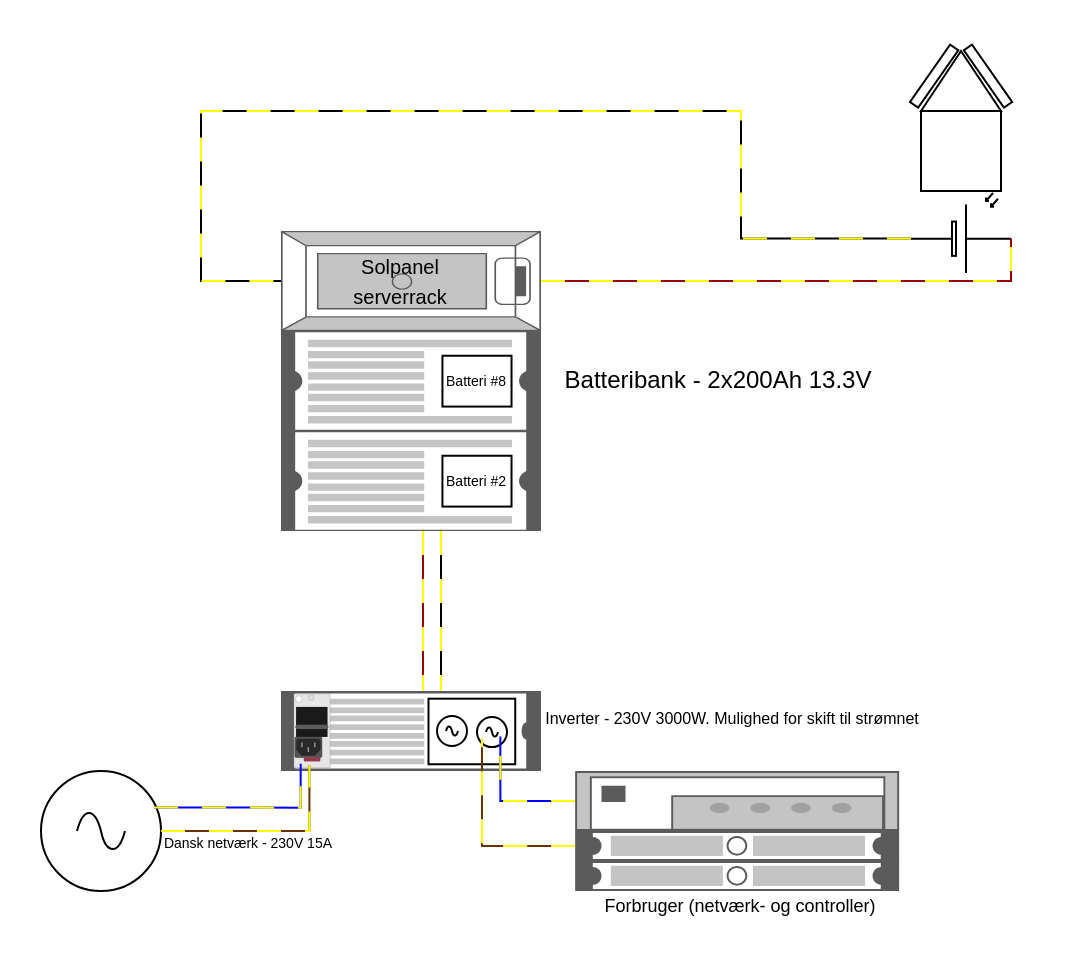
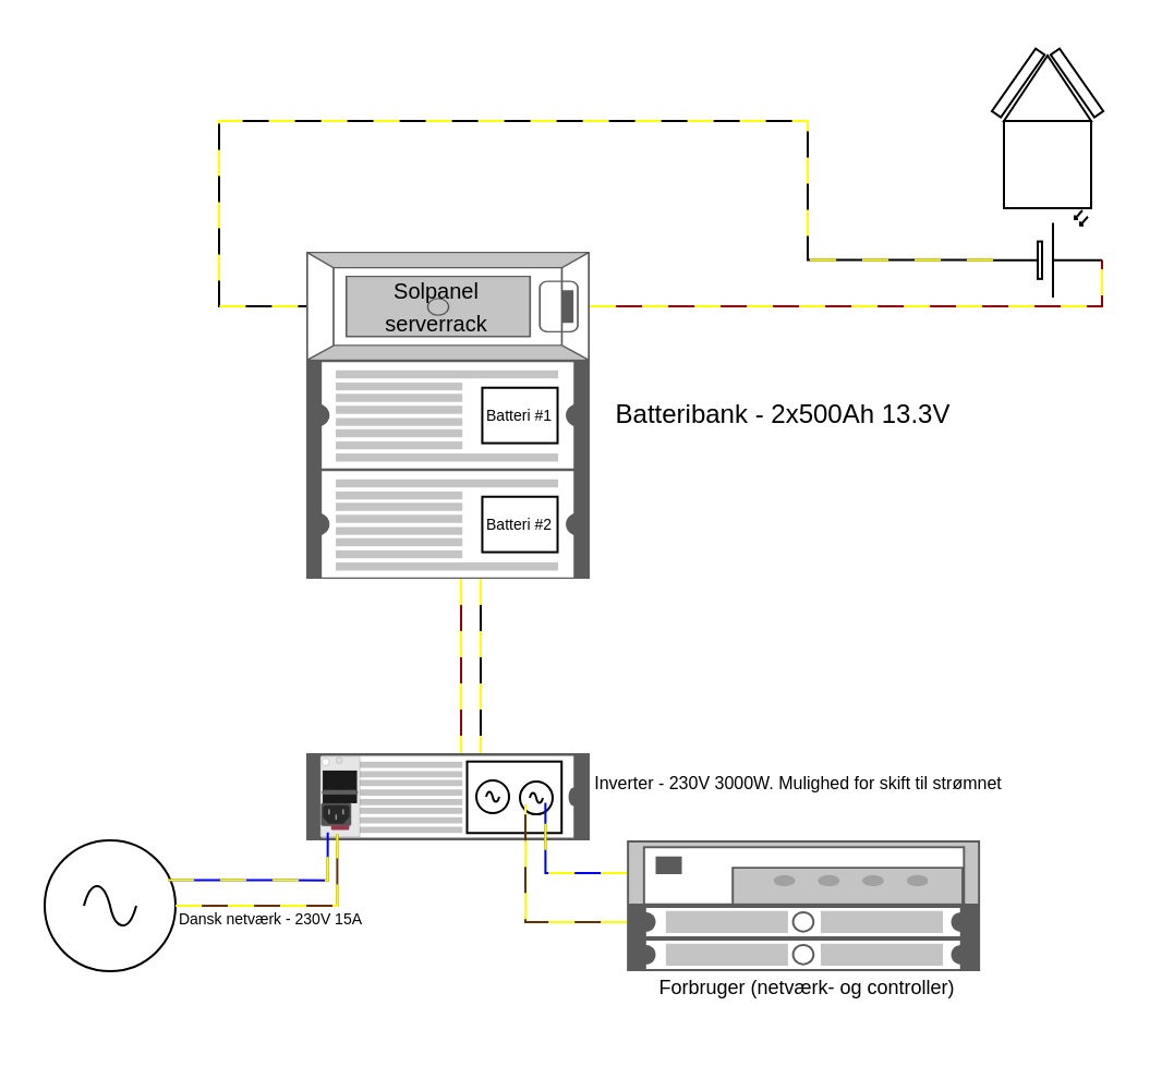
  <mxCell id="0" />
  <mxCell id="1" parent="0" />
  <mxCell id="2" value="" style="whiteSpace=wrap;html=1;aspect=fixed;" vertex="1" parent="1"><mxGeometry x="460" y="55" width="40" height="40" as="geometry" /></mxCell>
  <mxCell id="3" value="" style="triangle;whiteSpace=wrap;html=1;rotation=-90;" vertex="1" parent="1"><mxGeometry x="465" y="20" width="30" height="40" as="geometry" /></mxCell>
  <mxCell id="4" value="" style="rounded=0;whiteSpace=wrap;html=1;rotation=-55;" vertex="1" parent="1"><mxGeometry x="449.07" y="35.05" width="35" height="5" as="geometry" /></mxCell>
  <mxCell id="5" value="" style="rounded=0;whiteSpace=wrap;html=1;rotation=-125;" vertex="1" parent="1"><mxGeometry x="476" y="35.05" width="35" height="5" as="geometry" /></mxCell>
  <mxCell id="6" value="" style="verticalLabelPosition=bottom;shadow=0;dashed=0;align=center;html=1;verticalAlign=top;shape=mxgraph.electrical.opto_electronics.solar_cell;pointerEvents=1;" vertex="1" parent="1"><mxGeometry x="455" y="96" width="50" height="40" as="geometry" /></mxCell>
  <mxCell id="7" value="" style="shape=mxgraph.rack.apc.apc_smart_ups_5000_va_5u;html=1;labelPosition=right;align=left;spacingLeft=15;dashed=0;shadow=0;fillColor=#ffffff;" vertex="1" parent="1"><mxGeometry x="140" y="215" width="130" height="50" as="geometry" /></mxCell>
  <mxCell id="8" value="" style="shape=mxgraph.rack.apc.apc_smart_ups_5000_va_5u;html=1;labelPosition=right;align=left;spacingLeft=15;dashed=0;shadow=0;fillColor=#ffffff;" vertex="1" parent="1"><mxGeometry x="140" y="165" width="130" height="50" as="geometry" /></mxCell>
  <mxCell id="9" value="" style="strokeColor=#666666;html=1;verticalLabelPosition=bottom;labelBackgroundColor=#ffffff;verticalAlign=top;outlineConnect=0;shadow=0;dashed=0;shape=mxgraph.rack.general.server_3;rotation=90;" vertex="1" parent="1"><mxGeometry x="180" y="75" width="50" height="130" as="geometry" /></mxCell>
  <mxCell id="10" value="" style="shape=wire;edgeStyle=orthogonalEdgeStyle;orthogonalLoop=1;jettySize=auto;html=1;sourcePerimeterSpacing=0;targetPerimeterSpacing=0;endArrow=none;curved=0;rounded=0;strokeColor=#000000;dashed=1;fillColor=#ffff00;dashPattern=12 12;fixDash=1;startSize=6;endSize=6;exitX=0;exitY=0.57;exitDx=0;exitDy=0;exitPerimeter=0;" edge="1" parent="1" source="6" target="9"><mxGeometry width="100" relative="1" as="geometry"><mxPoint x="370" y="125" as="sourcePoint" /><mxPoint x="110" y="135" as="targetPoint" /><Array as="points"><mxPoint x="370" y="119" /><mxPoint x="370" y="55" /><mxPoint x="100" y="55" /><mxPoint x="100" y="140" /></Array></mxGeometry></mxCell>
  <mxCell id="11" value="" style="shape=wire;edgeStyle=orthogonalEdgeStyle;orthogonalLoop=1;jettySize=auto;html=1;sourcePerimeterSpacing=0;targetPerimeterSpacing=0;endArrow=none;curved=0;rounded=0;strokeColor=#990000;dashed=1;fillColor=#ffff00;dashPattern=12 12;fixDash=1;startSize=6;endSize=6;entryX=1;entryY=0.57;entryDx=0;entryDy=0;entryPerimeter=0;" edge="1" parent="1" source="9" target="6"><mxGeometry width="100" relative="1" as="geometry"><mxPoint x="340" y="165" as="sourcePoint" /><mxPoint x="570" y="140" as="targetPoint" /><Array as="points"><mxPoint x="505" y="140" /></Array></mxGeometry></mxCell>
  <mxCell id="12" value="&lt;font style=&quot;font-size: 10px;&quot;&gt;Solpanel serverrack&lt;/font&gt;" style="text;html=1;strokeColor=none;fillColor=none;align=center;verticalAlign=middle;whiteSpace=wrap;rounded=0;" vertex="1" parent="1"><mxGeometry x="155" y="125" width="90" height="30" as="geometry" /></mxCell>
- <mxCell id="13" value="&lt;font style=&quot;font-size: 7px;&quot; color=&quot;#000000&quot;&gt;Batteri #8&lt;/font&gt;" style="text;html=1;strokeColor=none;fillColor=none;align=center;verticalAlign=middle;whiteSpace=wrap;rounded=0;" vertex="1" parent="1"><mxGeometry x="208" y="174" width="60" height="30" as="geometry" /></mxCell>
+ <mxCell id="13" value="&lt;font style=&quot;font-size: 7px;&quot; color=&quot;#000000&quot;&gt;Batteri #1&lt;/font&gt;" style="text;html=1;strokeColor=none;fillColor=none;align=center;verticalAlign=middle;whiteSpace=wrap;rounded=0;" vertex="1" parent="1"><mxGeometry x="208" y="174" width="60" height="30" as="geometry" /></mxCell>
  <mxCell id="14" value="&lt;font style=&quot;font-size: 7px;&quot; color=&quot;#000000&quot;&gt;Batteri #2&lt;/font&gt;" style="text;html=1;strokeColor=none;fillColor=none;align=center;verticalAlign=middle;whiteSpace=wrap;rounded=0;" vertex="1" parent="1"><mxGeometry x="208" y="224" width="60" height="30" as="geometry" /></mxCell>
- <mxCell id="15" value="Batteribank - 2x200Ah 13.3V" style="text;html=1;strokeColor=none;fillColor=none;align=center;verticalAlign=middle;whiteSpace=wrap;rounded=0;" vertex="1" parent="1"><mxGeometry x="269" y="175" width="180" height="30" as="geometry" /></mxCell>
+ <mxCell id="15" value="Batteribank - 2x500Ah 13.3V" style="text;html=1;strokeColor=none;fillColor=none;align=center;verticalAlign=middle;whiteSpace=wrap;rounded=0;" vertex="1" parent="1"><mxGeometry x="269" y="175" width="180" height="30" as="geometry" /></mxCell>
  <mxCell id="16" value="" style="shape=wire;edgeStyle=orthogonalEdgeStyle;orthogonalLoop=1;jettySize=auto;html=1;sourcePerimeterSpacing=0;targetPerimeterSpacing=0;endArrow=none;curved=0;rounded=0;strokeColor=#990000;dashed=1;fillColor=#ffff00;dashPattern=12 12;fixDash=1;startSize=6;endSize=6;exitX=0;exitY=1;exitDx=0;exitDy=0;exitPerimeter=0;" edge="1" parent="1"><mxGeometry width="100" relative="1" as="geometry"><mxPoint x="211" y="265" as="sourcePoint" /><mxPoint x="211" y="345" as="targetPoint" /></mxGeometry></mxCell>
  <mxCell id="17" value="" style="shape=wire;edgeStyle=orthogonalEdgeStyle;orthogonalLoop=1;jettySize=auto;html=1;sourcePerimeterSpacing=0;targetPerimeterSpacing=0;endArrow=none;curved=0;rounded=0;strokeColor=#000000;dashed=1;fillColor=#ffff00;dashPattern=12 12;fixDash=1;startSize=6;endSize=6;exitX=0;exitY=1;exitDx=0;exitDy=0;exitPerimeter=0;" edge="1" parent="1"><mxGeometry width="100" relative="1" as="geometry"><mxPoint x="220" y="265" as="sourcePoint" /><mxPoint x="220" y="345" as="targetPoint" /></mxGeometry></mxCell>
  <mxCell id="18" value="" style="shape=mxgraph.rack.apc.apc_smart_ups_1000-3000_va_2u;html=1;labelPosition=right;align=left;spacingLeft=15;dashed=0;shadow=0;fillColor=#ffffff;" vertex="1" parent="1"><mxGeometry x="140" y="345" width="130" height="40" as="geometry" /></mxCell>
  <mxCell id="19" value="" style="html=1;verticalLabelPosition=bottom;verticalAlign=top;outlineConnect=0;shadow=0;dashed=0;shape=mxgraph.rack.hpe_aruba.switches.r0x35a_aruba_6400_1800w_ps_w_c16;rotation=90;aspect=fixed;" vertex="1" parent="1"><mxGeometry x="137" y="355.94" width="37" height="18.04" as="geometry" /></mxCell>
  <mxCell id="20" value="" style="pointerEvents=1;verticalLabelPosition=bottom;shadow=0;dashed=0;align=center;html=1;verticalAlign=top;shape=mxgraph.electrical.signal_sources.source;aspect=fixed;points=[[0.5,0,0],[1,0.5,0],[0.5,1,0],[0,0.5,0]];elSignalType=ac;" vertex="1" parent="1"><mxGeometry x="218" y="357.5" width="15" height="15" as="geometry" /></mxCell>
  <mxCell id="21" value="" style="pointerEvents=1;verticalLabelPosition=bottom;shadow=0;dashed=0;align=center;html=1;verticalAlign=top;shape=mxgraph.electrical.signal_sources.source;aspect=fixed;points=[[0.5,0,0],[1,0.5,0],[0.5,1,0],[0,0.5,0]];elSignalType=ac;" vertex="1" parent="1"><mxGeometry x="238" y="358.04" width="15" height="15" as="geometry" /></mxCell>
  <mxCell id="22" value="" style="pointerEvents=1;verticalLabelPosition=bottom;shadow=0;dashed=0;align=center;html=1;verticalAlign=top;shape=mxgraph.electrical.signal_sources.source;aspect=fixed;points=[[0.5,0,0],[1,0.5,0],[0.5,1,0],[0,0.5,0]];elSignalType=ac;" vertex="1" parent="1"><mxGeometry x="20" y="385" width="60" height="60" as="geometry" /></mxCell>
  <mxCell id="23" value="" style="shape=wire;edgeStyle=orthogonalEdgeStyle;orthogonalLoop=1;jettySize=auto;html=1;sourcePerimeterSpacing=0;targetPerimeterSpacing=0;endArrow=none;curved=0;rounded=0;strokeColor=#0000FF;dashed=1;fillColor=#ffff00;dashPattern=12 12;fixDash=1;startSize=6;endSize=6;entryX=0.944;entryY=0.814;entryDx=0;entryDy=0;entryPerimeter=0;exitX=0.942;exitY=0.304;exitDx=0;exitDy=0;exitPerimeter=0;" edge="1" parent="1" source="22" target="19"><mxGeometry width="100" relative="1" as="geometry"><mxPoint x="110" y="425" as="sourcePoint" /><mxPoint x="210" y="425" as="targetPoint" /></mxGeometry></mxCell>
  <mxCell id="24" value="" style="shape=wire;edgeStyle=orthogonalEdgeStyle;orthogonalLoop=1;jettySize=auto;html=1;sourcePerimeterSpacing=0;targetPerimeterSpacing=0;endArrow=none;curved=0;rounded=0;strokeColor=#663300;dashed=1;fillColor=#ffff00;dashPattern=12 12;fixDash=1;startSize=6;endSize=6;entryX=0.963;entryY=0.572;entryDx=0;entryDy=0;entryPerimeter=0;exitX=1;exitY=0.5;exitDx=0;exitDy=0;exitPerimeter=0;" edge="1" parent="1" source="22" target="19"><mxGeometry width="100" relative="1" as="geometry"><mxPoint x="110" y="435" as="sourcePoint" /><mxPoint x="210" y="435" as="targetPoint" /></mxGeometry></mxCell>
  <mxCell id="25" value="&lt;font style=&quot;font-size: 7px;&quot;&gt;Dansk netværk - 230V 15A&lt;/font&gt;" style="text;html=1;strokeColor=none;fillColor=none;align=center;verticalAlign=middle;whiteSpace=wrap;rounded=0;" vertex="1" parent="1"><mxGeometry x="74" y="405" width="100" height="30" as="geometry" /></mxCell>
  <mxCell id="26" value="&lt;font style=&quot;font-size: 8px;&quot;&gt;Inverter - 230V 3000W. Mulighed for skift til strømnet&lt;/font&gt;" style="text;html=1;strokeColor=none;fillColor=none;align=center;verticalAlign=middle;whiteSpace=wrap;rounded=0;" vertex="1" parent="1"><mxGeometry x="267.07" y="342.5" width="197.93" height="30" as="geometry" /></mxCell>
  <mxCell id="27" value="" style="group" vertex="1" connectable="0" parent="1"><mxGeometry x="287.07" y="385" width="162" height="60" as="geometry" /></mxCell>
  <mxCell id="28" value="" style="strokeColor=#666666;html=1;labelPosition=right;align=left;spacingLeft=15;shadow=0;dashed=0;outlineConnect=0;shape=mxgraph.rack.general.hub;aspect=fixed;" vertex="1" parent="27"><mxGeometry width="162" height="30" as="geometry" /></mxCell>
  <mxCell id="29" value="" style="strokeColor=#666666;html=1;labelPosition=right;align=left;spacingLeft=15;shadow=0;dashed=0;outlineConnect=0;shape=mxgraph.rack.general.1u_rack_server;aspect=fixed;" vertex="1" parent="27"><mxGeometry y="30" width="162" height="15" as="geometry" /></mxCell>
  <mxCell id="30" value="" style="strokeColor=#666666;html=1;labelPosition=right;align=left;spacingLeft=15;shadow=0;dashed=0;outlineConnect=0;shape=mxgraph.rack.general.1u_rack_server;aspect=fixed;" vertex="1" parent="27"><mxGeometry y="45" width="162" height="15" as="geometry" /></mxCell>
  <mxCell id="31" value="" style="shape=wire;edgeStyle=orthogonalEdgeStyle;orthogonalLoop=1;jettySize=auto;html=1;sourcePerimeterSpacing=0;targetPerimeterSpacing=0;endArrow=none;curved=0;rounded=0;strokeColor=#0000FF;dashed=1;fillColor=#ffff00;dashPattern=12 12;fixDash=1;startSize=6;endSize=6;entryX=0.778;entryY=0.645;entryDx=0;entryDy=0;entryPerimeter=0;" edge="1" parent="1" source="28" target="21"><mxGeometry width="100" relative="1" as="geometry"><mxPoint x="201.25" y="427" as="sourcePoint" /><mxPoint x="274.25" y="405" as="targetPoint" /></mxGeometry></mxCell>
  <mxCell id="32" value="" style="shape=wire;edgeStyle=orthogonalEdgeStyle;orthogonalLoop=1;jettySize=auto;html=1;sourcePerimeterSpacing=0;targetPerimeterSpacing=0;endArrow=none;curved=0;rounded=0;strokeColor=#663300;dashed=1;fillColor=#ffff00;dashPattern=12 12;fixDash=1;startSize=6;endSize=6;entryX=0.167;entryY=0.72;entryDx=0;entryDy=0;entryPerimeter=0;" edge="1" parent="1" source="29" target="21"><mxGeometry width="100" relative="1" as="geometry"><mxPoint x="180" y="444.5" as="sourcePoint" /><mxPoint x="254" y="411.5" as="targetPoint" /></mxGeometry></mxCell>
  <mxCell id="33" value="&lt;font style=&quot;font-size: 9px;&quot;&gt;Forbruger (netværk- og controller)&lt;/font&gt;" style="text;html=1;strokeColor=none;fillColor=none;align=center;verticalAlign=middle;whiteSpace=wrap;rounded=0;" vertex="1" parent="1"><mxGeometry x="287.07" y="437" width="166" height="30" as="geometry" /></mxCell>
